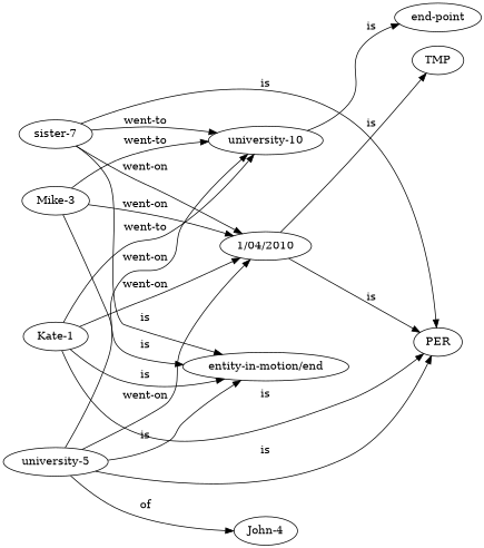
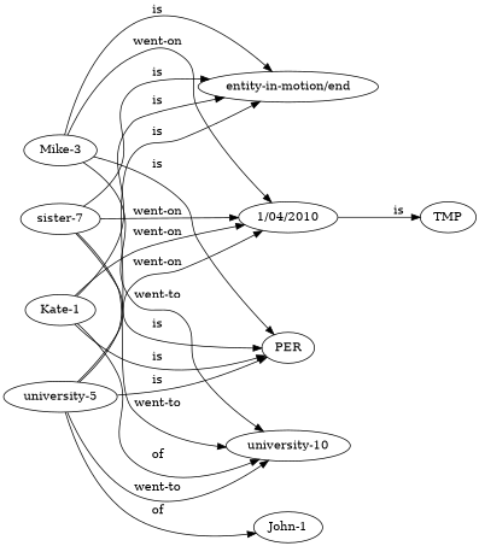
  digraph {
    rankdir=LR
    "sister-7"
    "university-10"
    PER
    "1/04/2010"
    n5 [label="entity-in-motion/end"]
-   "end-point"
    TMP
    "Mike-3"
    "Kate-1"
    n10 [label="university-5"]
-   "John-4"
+   "John-4" [label="John-1"]
    "sister-7" -> "university-10" [label="went-to"]
    "sister-7" -> PER [label=" is "]
    "sister-7" -> "1/04/2010" [label="went-on"]
    "sister-7" -> n5 [label=is]
-   "university-10" -> "end-point" [label=" is "]
    "1/04/2010" -> TMP [label=is]
    "Mike-3" -> "university-10" [label="went-to"]
-   "1/04/2010" -> PER [label=" is "]
+   "Mike-3" -> PER [label=" is "]
    "Mike-3" -> "1/04/2010" [label="went-on"]
    "Mike-3" -> n5 [label=is]
-   "Kate-1" -> "university-10" [label="went-to"]
+   "Kate-1" -> "university-10" [label=of]
    "Kate-1" -> PER [label=" is "]
    "Kate-1" -> "1/04/2010" [label="went-on"]
    "Kate-1" -> n5 [label=is]
-   n10 -> "university-10" [label="went-on"]
+   n10 -> "university-10" [label="went-to"]
    n10 -> PER [label=" is "]
    n10 -> "1/04/2010" [label="went-on"]
    n10 -> n5 [label=is]
    n10 -> "John-4" [label=of]
  }
